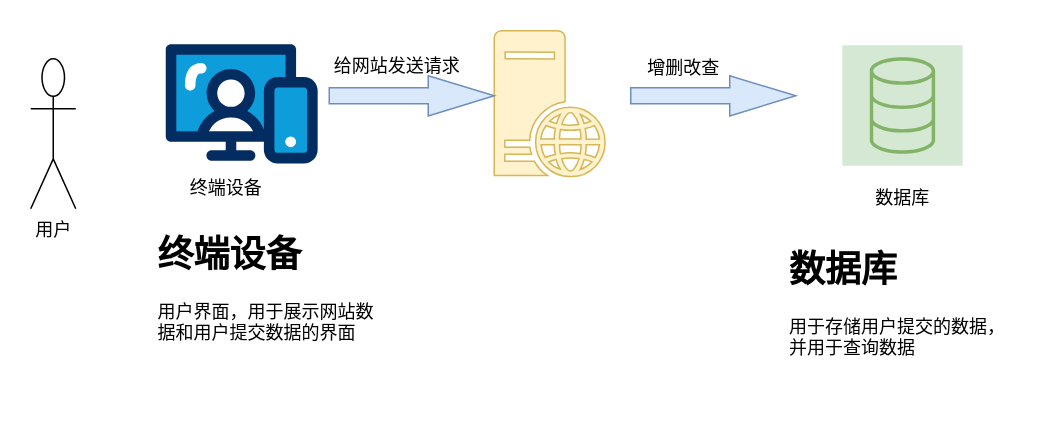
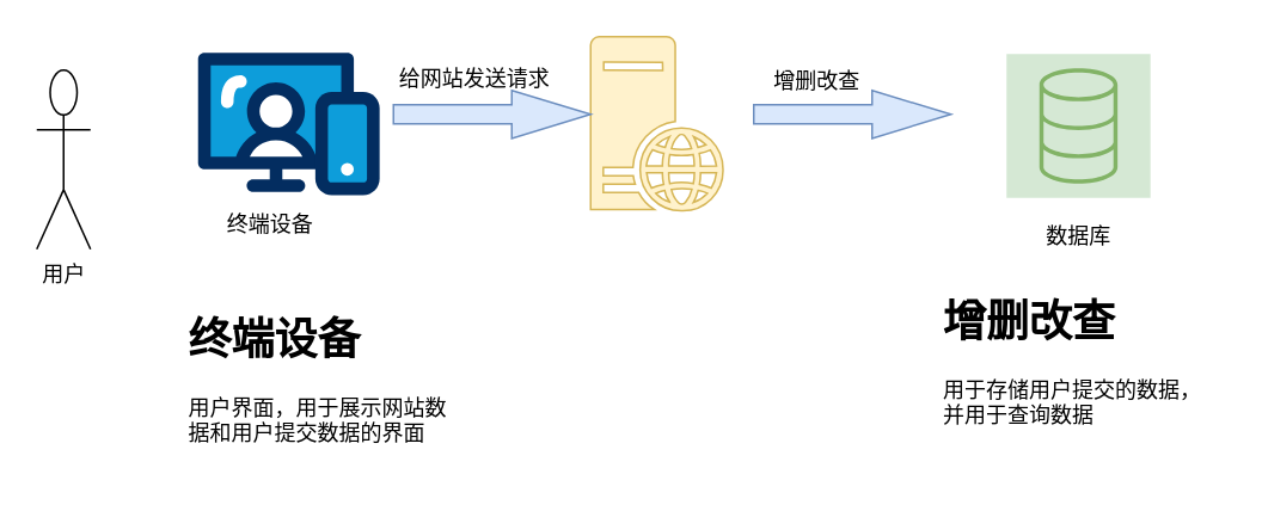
  <mxCell id="0" />
  <mxCell id="1" parent="0" />
  <mxCell id="2" value="" style="sketch=0;points=[[0,0,0],[0.25,0,0],[0.5,0,0],[0.75,0,0],[1,0,0],[0,1,0],[0.25,1,0],[0.5,1,0],[0.75,1,0],[1,1,0],[0,0.25,0],[0,0.5,0],[0,0.75,0],[1,0.25,0],[1,0.5,0],[1,0.75,0]];outlineConnect=0;fillColor=#d5e8d4;strokeColor=#82b366;dashed=0;verticalLabelPosition=bottom;verticalAlign=top;align=center;html=1;fontSize=12;fontStyle=0;aspect=fixed;shape=mxgraph.aws4.resourceIcon;resIcon=mxgraph.aws4.database;" vertex="1" parent="1"><mxGeometry x="561" y="29.71" width="80.29" height="80.29" as="geometry" /></mxCell>
  <mxCell id="3" value="数据库" style="text;html=1;align=center;verticalAlign=middle;resizable=0;points=[];autosize=1;strokeColor=none;fillColor=none;" vertex="1" parent="1"><mxGeometry x="571.14" y="117.42" width="60" height="30" as="geometry" /></mxCell>
  <mxCell id="4" value="" style="sketch=0;aspect=fixed;pointerEvents=1;shadow=0;dashed=0;html=1;strokeColor=#d6b656;labelPosition=center;verticalLabelPosition=bottom;verticalAlign=top;align=center;fillColor=#fff2cc;shape=mxgraph.mscae.enterprise.web_server" vertex="1" parent="1"><mxGeometry x="329" y="20" width="74.04" height="97.42" as="geometry" /></mxCell>
  <mxCell id="5" value="" style="shape=singleArrow;whiteSpace=wrap;html=1;arrowWidth=0.4;arrowSize=0.4;verticalAlign=top;fillColor=#dae8fc;strokeColor=#6c8ebf;sketch=0;shadow=0;dashed=0;" vertex="1" parent="1"><mxGeometry x="420" y="50" width="110" height="26.75" as="geometry" /></mxCell>
  <mxCell id="6" value="增删改查" style="text;html=1;align=center;verticalAlign=middle;resizable=0;points=[];autosize=1;strokeColor=none;fillColor=none;" vertex="1" parent="1"><mxGeometry x="420" y="30" width="70" height="30" as="geometry" /></mxCell>
  <mxCell id="7" value="" style="verticalLabelPosition=bottom;aspect=fixed;html=1;shape=mxgraph.salesforce.web;fillColor=#CCCCFF;strokeColor=#6c8ebf;" vertex="1" parent="1"><mxGeometry x="110" y="28.71" width="101.27" height="80" as="geometry" /></mxCell>
  <mxCell id="8" value="" style="shape=singleArrow;whiteSpace=wrap;html=1;arrowWidth=0.4;arrowSize=0.4;verticalAlign=top;fillColor=#dae8fc;strokeColor=#6c8ebf;sketch=0;shadow=0;dashed=0;" vertex="1" parent="1"><mxGeometry x="219" y="50" width="110" height="26.75" as="geometry" /></mxCell>
  <mxCell id="9" value="给网站发送请求" style="text;html=1;align=center;verticalAlign=middle;resizable=0;points=[];autosize=1;strokeColor=none;fillColor=none;" vertex="1" parent="1"><mxGeometry x="209" y="28.71" width="110" height="30" as="geometry" /></mxCell>
  <mxCell id="10" value="终端设备" style="text;html=1;align=center;verticalAlign=middle;resizable=0;points=[];autosize=1;strokeColor=none;fillColor=none;" vertex="1" parent="1"><mxGeometry x="115" y="110" width="70" height="30" as="geometry" /></mxCell>
- <mxCell id="11" value="&lt;h1&gt;终端设备&lt;/h1&gt;&lt;div&gt;用户界面，用于展示网站数据和用户提交数据的界面&lt;/div&gt;" style="text;html=1;strokeColor=none;fillColor=none;spacing=5;spacingTop=-20;whiteSpace=wrap;overflow=hidden;rounded=0;" vertex="1" parent="1"><mxGeometry x="100" y="150" width="160" height="100" as="geometry" /></mxCell>
+ <mxCell id="11" value="&lt;h1&gt;终端设备&lt;/h1&gt;&lt;div&gt;用户界面，用于展示网站数据和用户提交数据的界面&lt;/div&gt;" style="text;html=1;strokeColor=none;fillColor=none;spacing=5;spacingTop=-20;whiteSpace=wrap;overflow=hidden;rounded=0;" vertex="1" parent="1"><mxGeometry x="100" y="170" width="160" height="100" as="geometry" /></mxCell>
  <mxCell id="12" value="用户" style="shape=umlActor;verticalLabelPosition=bottom;verticalAlign=top;html=1;outlineConnect=0;" vertex="1" parent="1"><mxGeometry x="20" y="38.71" width="30" height="100" as="geometry" /></mxCell>
- <mxCell id="13" value="&lt;h1&gt;数据库&lt;/h1&gt;&lt;p&gt;用于存储用户提交的数据，并用于查询数据&lt;/p&gt;" style="text;html=1;strokeColor=none;fillColor=none;spacing=5;spacingTop=-20;whiteSpace=wrap;overflow=hidden;rounded=0;" vertex="1" parent="1"><mxGeometry x="521.14" y="160" width="160" height="100" as="geometry" /></mxCell>
+ <mxCell id="13" value="&lt;h1&gt;增删改查&lt;/h1&gt;&lt;p&gt;用于存储用户提交的数据，并用于查询数据&lt;/p&gt;" style="text;html=1;strokeColor=none;fillColor=none;spacing=5;spacingTop=-20;whiteSpace=wrap;overflow=hidden;rounded=0;" vertex="1" parent="1"><mxGeometry x="521.14" y="160" width="160" height="100" as="geometry" /></mxCell>
